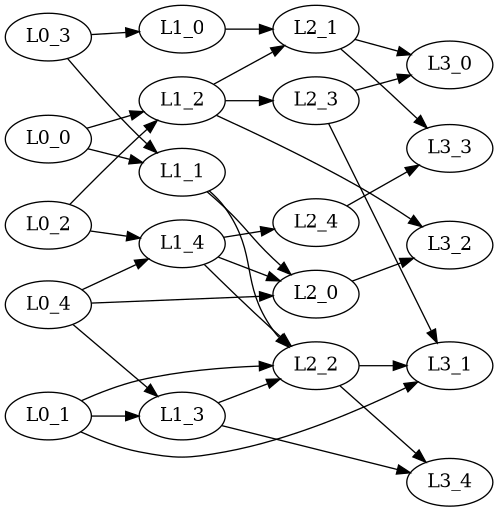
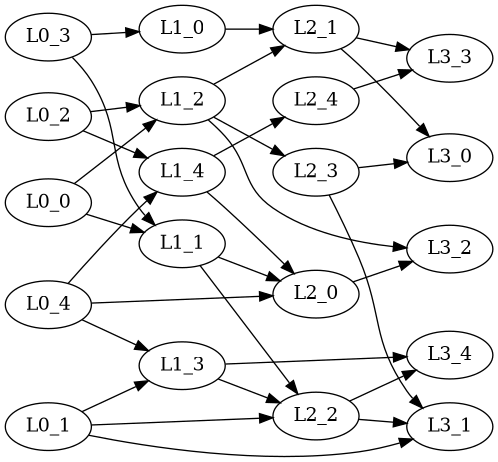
  digraph {
    rankdir=LR
    node [punktpulsingcolor=blue punktpulsingspeed=1.0 punktpulsingtimeoffset="0.0;0.25;0.5" punktrotationspeed=1.0]
    L0_0
    L0_1
    L0_2
    L0_3
    L0_4
    L1_0
    L1_1
    L1_2
    L1_3
    L1_4
    L2_0
    L2_1
    L2_2
    L2_3
    L2_4
    L3_0
    L3_1
    L3_2
    L3_3
    L3_4
    subgraph sub_1 {
      rank=same
      L0_0
      L0_1
      L0_2
      L0_3
      L0_4
    }
    subgraph sub_2 {
      rank=same
      L1_0
      L1_1
      L1_2
      L1_3
      L1_4
    }
    subgraph sub_3 {
      rank=same
      L2_0
      L2_1
      L2_2
      L2_3
      L2_4
    }
    subgraph sub_4 {
      rank=same
      L3_0
      L3_1
      L3_2
      L3_3
      L3_4
    }
    L0_0 -> L1_1
    L0_0 -> L1_2
    L0_1 -> L1_3
    L0_1 -> L2_2
    L0_1 -> L3_1
    L0_2 -> L1_2
    L0_2 -> L1_4
    L0_3 -> L1_0
    L0_3 -> L1_1
    L0_4 -> L1_3
    L0_4 -> L1_4
    L0_4 -> L2_0
    L1_0 -> L2_1
    L1_1 -> L2_0
    L1_1 -> L2_2
    L1_2 -> L2_1
    L1_2 -> L2_3
    L1_2 -> L3_2
    L1_3 -> L2_2
    L1_3 -> L3_4
    L1_4 -> L2_0
    L1_4 -> L2_4
    L2_0 -> L3_2
    L2_1 -> L3_0
    L2_1 -> L3_3
-   L2_2 -> L1_4 [dir=back]
    L2_2 -> L3_1
    L2_2 -> L3_4
    L2_3 -> L3_0
    L2_3 -> L3_1
    L2_4 -> L3_3
  }
